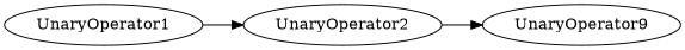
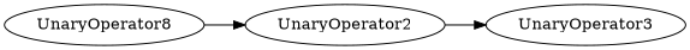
  digraph {
    rankdir=LR
    n1 [label=UnaryOperator2]
-   n2 [label=UnaryOperator9]
-   n3 [label=UnaryOperator1]
+   n2 [label=UnaryOperator3]
+   n3 [label=UnaryOperator8]
    n1 -> n2
    n3 -> n1
  }
